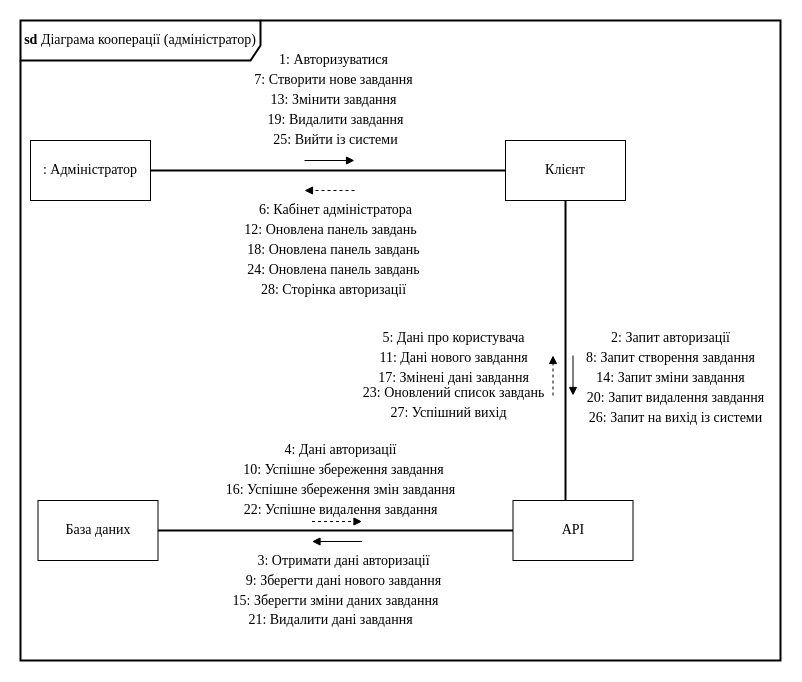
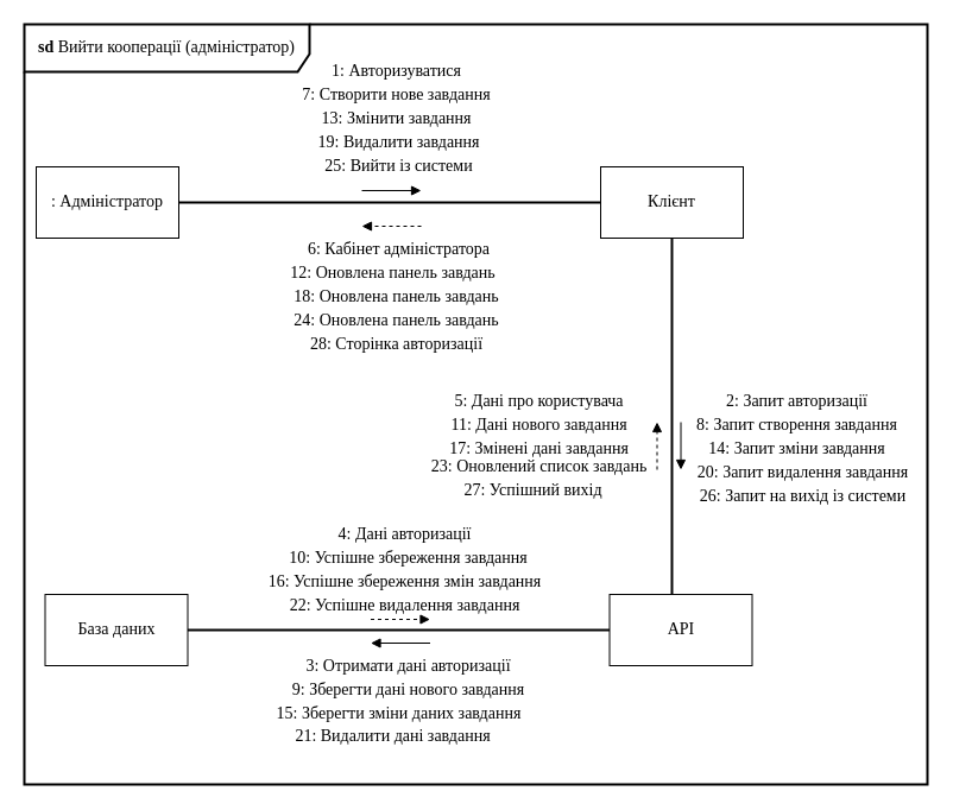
  <mxCell id="0" />
  <mxCell id="1" parent="0" />
  <mxCell id="2" value="&lt;font face=&quot;Times New Roman&quot; style=&quot;font-size: 14px&quot;&gt;: Адміністратор&lt;/font&gt;" style="rounded=0;whiteSpace=wrap;html=1;" vertex="1" parent="1"><mxGeometry x="30" y="140" width="120" height="60" as="geometry" /></mxCell>
  <mxCell id="3" value="&lt;font face=&quot;Times New Roman&quot; style=&quot;font-size: 14px&quot;&gt;Клієнт&lt;/font&gt;" style="rounded=0;whiteSpace=wrap;html=1;" vertex="1" parent="1"><mxGeometry x="505" y="140" width="120" height="60" as="geometry" /></mxCell>
  <mxCell id="4" value="" style="line;strokeWidth=2;fillColor=none;align=left;verticalAlign=middle;spacingTop=-1;spacingLeft=3;spacingRight=3;rotatable=0;labelPosition=right;points=[];portConstraint=eastwest;" vertex="1" parent="1"><mxGeometry x="150" y="166" width="355" height="8" as="geometry" /></mxCell>
  <mxCell id="5" value="" style="endArrow=block;html=1;rounded=0;endFill=1;" edge="1" parent="1"><mxGeometry width="50" height="50" relative="1" as="geometry"><mxPoint x="304" y="160" as="sourcePoint" /><mxPoint x="354" y="160" as="targetPoint" /></mxGeometry></mxCell>
  <mxCell id="6" value="&lt;font face=&quot;Times New Roman&quot; style=&quot;font-size: 14px&quot;&gt;1: Авторизуватися&lt;/font&gt;" style="text;html=1;align=center;verticalAlign=middle;resizable=0;points=[];autosize=1;strokeColor=none;fillColor=none;" vertex="1" parent="1"><mxGeometry x="272.5" y="50" width="120" height="20" as="geometry" /></mxCell>
  <mxCell id="7" value="&lt;font face=&quot;Times New Roman&quot; style=&quot;font-size: 14px&quot;&gt;API&lt;/font&gt;" style="rounded=0;whiteSpace=wrap;html=1;" vertex="1" parent="1"><mxGeometry x="512.5" y="500" width="120" height="60" as="geometry" /></mxCell>
  <mxCell id="8" value="&lt;font face=&quot;Times New Roman&quot;&gt;&lt;span style=&quot;font-size: 14px&quot;&gt;База даних&lt;/span&gt;&lt;/font&gt;" style="rounded=0;whiteSpace=wrap;html=1;" vertex="1" parent="1"><mxGeometry x="37.5" y="500" width="120" height="60" as="geometry" /></mxCell>
  <mxCell id="9" value="" style="line;strokeWidth=2;fillColor=none;align=left;verticalAlign=middle;spacingTop=-1;spacingLeft=3;spacingRight=3;rotatable=0;labelPosition=right;points=[];portConstraint=eastwest;" vertex="1" parent="1"><mxGeometry x="157.5" y="526" width="355" height="8" as="geometry" /></mxCell>
  <mxCell id="10" value="" style="line;strokeWidth=2;fillColor=none;align=left;verticalAlign=middle;spacingTop=-1;spacingLeft=3;spacingRight=3;rotatable=0;labelPosition=right;points=[];portConstraint=eastwest;direction=south;" vertex="1" parent="1"><mxGeometry x="561" y="200" width="8" height="300" as="geometry" /></mxCell>
  <mxCell id="11" value="" style="endArrow=block;html=1;rounded=0;endFill=1;" edge="1" parent="1"><mxGeometry width="50" height="50" relative="1" as="geometry"><mxPoint x="572.5" y="355" as="sourcePoint" /><mxPoint x="572.5" y="395" as="targetPoint" /></mxGeometry></mxCell>
  <mxCell id="12" value="" style="endArrow=block;html=1;rounded=0;endFill=1;" edge="1" parent="1"><mxGeometry width="50" height="50" relative="1" as="geometry"><mxPoint x="361.5" y="541" as="sourcePoint" /><mxPoint x="311.5" y="541" as="targetPoint" /></mxGeometry></mxCell>
  <mxCell id="13" value="" style="endArrow=block;dashed=1;endFill=1;endSize=6;html=1;rounded=0;" edge="1" parent="1"><mxGeometry width="160" relative="1" as="geometry"><mxPoint x="311.5" y="521" as="sourcePoint" /><mxPoint x="361.5" y="521" as="targetPoint" /></mxGeometry></mxCell>
  <mxCell id="14" value="" style="endArrow=block;dashed=1;endFill=1;endSize=6;html=1;rounded=0;" edge="1" parent="1"><mxGeometry width="160" relative="1" as="geometry"><mxPoint x="552.5" y="395" as="sourcePoint" /><mxPoint x="552.5" y="355" as="targetPoint" /></mxGeometry></mxCell>
  <mxCell id="15" value="" style="endArrow=block;dashed=1;endFill=1;endSize=6;html=1;rounded=0;" edge="1" parent="1"><mxGeometry width="160" relative="1" as="geometry"><mxPoint x="354" y="190" as="sourcePoint" /><mxPoint x="304" y="190" as="targetPoint" /></mxGeometry></mxCell>
  <mxCell id="16" value="&lt;font face=&quot;Times New Roman&quot; style=&quot;font-size: 14px&quot;&gt;2: Запит авторизації&lt;/font&gt;" style="text;html=1;align=center;verticalAlign=middle;resizable=0;points=[];autosize=1;strokeColor=none;fillColor=none;" vertex="1" parent="1"><mxGeometry x="605" y="327.5" width="130" height="20" as="geometry" /></mxCell>
  <mxCell id="17" value="&lt;font face=&quot;Times New Roman&quot; style=&quot;font-size: 14px&quot;&gt;3: Отримати дані авторизації&lt;/font&gt;" style="text;html=1;align=center;verticalAlign=middle;resizable=0;points=[];autosize=1;strokeColor=none;fillColor=none;" vertex="1" parent="1"><mxGeometry x="247.5" y="551" width="190" height="20" as="geometry" /></mxCell>
  <mxCell id="18" value="&lt;font face=&quot;Times New Roman&quot; style=&quot;font-size: 14px&quot;&gt;4: Дані авторизації&lt;/font&gt;" style="text;html=1;align=center;verticalAlign=middle;resizable=0;points=[];autosize=1;strokeColor=none;fillColor=none;" vertex="1" parent="1"><mxGeometry x="275" y="440" width="130" height="20" as="geometry" /></mxCell>
  <mxCell id="19" value="&lt;font face=&quot;Times New Roman&quot; style=&quot;font-size: 14px&quot;&gt;5: Дані про користувача&lt;/font&gt;" style="text;html=1;align=center;verticalAlign=middle;resizable=0;points=[];autosize=1;strokeColor=none;fillColor=none;" vertex="1" parent="1"><mxGeometry x="372.5" y="327.5" width="160" height="20" as="geometry" /></mxCell>
  <mxCell id="20" value="&lt;font face=&quot;Times New Roman&quot; style=&quot;font-size: 14px&quot;&gt;6: Кабінет адміністратора&lt;/font&gt;" style="text;html=1;align=center;verticalAlign=middle;resizable=0;points=[];autosize=1;strokeColor=none;fillColor=none;" vertex="1" parent="1"><mxGeometry x="250" y="200" width="170" height="20" as="geometry" /></mxCell>
  <mxCell id="21" value="&lt;font face=&quot;Times New Roman&quot; style=&quot;font-size: 14px&quot;&gt;7: Створити нове завдання&lt;/font&gt;" style="text;html=1;align=center;verticalAlign=middle;resizable=0;points=[];autosize=1;strokeColor=none;fillColor=none;" vertex="1" parent="1"><mxGeometry x="247.5" y="70" width="170" height="20" as="geometry" /></mxCell>
  <mxCell id="22" value="&lt;font face=&quot;Times New Roman&quot; style=&quot;font-size: 14px&quot;&gt;8: Запит створення завдання&lt;/font&gt;" style="text;html=1;align=center;verticalAlign=middle;resizable=0;points=[];autosize=1;strokeColor=none;fillColor=none;" vertex="1" parent="1"><mxGeometry x="580" y="347.5" width="180" height="20" as="geometry" /></mxCell>
  <mxCell id="23" value="&lt;font face=&quot;Times New Roman&quot; style=&quot;font-size: 14px&quot;&gt;9: Зберегти дані нового завдання&lt;/font&gt;" style="text;html=1;align=center;verticalAlign=middle;resizable=0;points=[];autosize=1;strokeColor=none;fillColor=none;" vertex="1" parent="1"><mxGeometry x="237.5" y="571" width="210" height="20" as="geometry" /></mxCell>
  <mxCell id="24" value="&lt;font face=&quot;Times New Roman&quot; style=&quot;font-size: 14px&quot;&gt;10: Успішне збереження завдання&lt;/font&gt;" style="text;html=1;align=center;verticalAlign=middle;resizable=0;points=[];autosize=1;strokeColor=none;fillColor=none;" vertex="1" parent="1"><mxGeometry x="232.5" y="460" width="220" height="20" as="geometry" /></mxCell>
  <mxCell id="25" value="&lt;font face=&quot;Times New Roman&quot; style=&quot;font-size: 14px&quot;&gt;11: Дані нового завдання&lt;/font&gt;" style="text;html=1;align=center;verticalAlign=middle;resizable=0;points=[];autosize=1;strokeColor=none;fillColor=none;" vertex="1" parent="1"><mxGeometry x="372.5" y="347.5" width="160" height="20" as="geometry" /></mxCell>
  <mxCell id="26" value="&lt;font face=&quot;Times New Roman&quot; style=&quot;font-size: 14px&quot;&gt;12: Оновлена панель завдань&lt;/font&gt;" style="text;html=1;align=center;verticalAlign=middle;resizable=0;points=[];autosize=1;strokeColor=none;fillColor=none;" vertex="1" parent="1"><mxGeometry x="235" y="220" width="190" height="20" as="geometry" /></mxCell>
  <mxCell id="27" value="&lt;font face=&quot;Times New Roman&quot; style=&quot;font-size: 14px&quot;&gt;13: Змінити завдання&lt;/font&gt;" style="text;html=1;align=center;verticalAlign=middle;resizable=0;points=[];autosize=1;strokeColor=none;fillColor=none;" vertex="1" parent="1"><mxGeometry x="262.5" y="90" width="140" height="20" as="geometry" /></mxCell>
  <mxCell id="28" value="&lt;font face=&quot;Times New Roman&quot; style=&quot;font-size: 14px&quot;&gt;14: Запит зміни завдання&lt;/font&gt;" style="text;html=1;align=center;verticalAlign=middle;resizable=0;points=[];autosize=1;strokeColor=none;fillColor=none;" vertex="1" parent="1"><mxGeometry x="590" y="367.5" width="160" height="20" as="geometry" /></mxCell>
  <mxCell id="29" value="&lt;font face=&quot;Times New Roman&quot; style=&quot;font-size: 14px&quot;&gt;15: Зберегти зміни даних завдання&lt;/font&gt;" style="text;html=1;align=center;verticalAlign=middle;resizable=0;points=[];autosize=1;strokeColor=none;fillColor=none;" vertex="1" parent="1"><mxGeometry x="225" y="591" width="220" height="20" as="geometry" /></mxCell>
  <mxCell id="30" value="&lt;font face=&quot;Times New Roman&quot; style=&quot;font-size: 14px&quot;&gt;16: Успішне збереження змін завдання&lt;/font&gt;" style="text;html=1;align=center;verticalAlign=middle;resizable=0;points=[];autosize=1;strokeColor=none;fillColor=none;" vertex="1" parent="1"><mxGeometry x="215" y="480" width="250" height="20" as="geometry" /></mxCell>
  <mxCell id="31" value="&lt;font face=&quot;Times New Roman&quot; style=&quot;font-size: 14px&quot;&gt;17: Змінені дані завдання&lt;/font&gt;" style="text;html=1;align=center;verticalAlign=middle;resizable=0;points=[];autosize=1;strokeColor=none;fillColor=none;" vertex="1" parent="1"><mxGeometry x="367.5" y="367.5" width="170" height="20" as="geometry" /></mxCell>
  <mxCell id="32" value="&lt;font face=&quot;Times New Roman&quot; style=&quot;font-size: 14px&quot;&gt;18:&amp;nbsp;&lt;/font&gt;&lt;span style=&quot;font-family: &amp;#34;times new roman&amp;#34; ; font-size: 14px&quot;&gt;Оновлена панель завдань&lt;/span&gt;" style="text;html=1;align=center;verticalAlign=middle;resizable=0;points=[];autosize=1;strokeColor=none;fillColor=none;" vertex="1" parent="1"><mxGeometry x="237.5" y="240" width="190" height="20" as="geometry" /></mxCell>
  <mxCell id="33" value="&lt;font face=&quot;Times New Roman&quot; style=&quot;font-size: 14px&quot;&gt;19:&amp;nbsp;&lt;/font&gt;&lt;span style=&quot;font-family: &amp;#34;times new roman&amp;#34; ; font-size: 14px&quot;&gt;Видалити завдання&lt;/span&gt;" style="text;html=1;align=center;verticalAlign=middle;resizable=0;points=[];autosize=1;strokeColor=none;fillColor=none;" vertex="1" parent="1"><mxGeometry x="260" y="110" width="150" height="20" as="geometry" /></mxCell>
  <mxCell id="34" value="&lt;font face=&quot;Times New Roman&quot; style=&quot;font-size: 14px&quot;&gt;20:&amp;nbsp;&lt;/font&gt;&lt;span style=&quot;font-family: &amp;#34;times new roman&amp;#34; ; font-size: 14px&quot;&gt;Запит видалення завдання&lt;/span&gt;" style="text;html=1;align=center;verticalAlign=middle;resizable=0;points=[];autosize=1;strokeColor=none;fillColor=none;" vertex="1" parent="1"><mxGeometry x="580" y="387.5" width="190" height="20" as="geometry" /></mxCell>
  <mxCell id="35" value="&lt;font face=&quot;Times New Roman&quot; style=&quot;font-size: 14px&quot;&gt;21:&amp;nbsp;&lt;/font&gt;&lt;span style=&quot;font-family: &amp;#34;times new roman&amp;#34; ; font-size: 14px&quot;&gt;Видалити дані завдання&lt;/span&gt;" style="text;html=1;align=center;verticalAlign=middle;resizable=0;points=[];autosize=1;strokeColor=none;fillColor=none;" vertex="1" parent="1"><mxGeometry x="240" y="610" width="180" height="20" as="geometry" /></mxCell>
  <mxCell id="36" value="&lt;font face=&quot;Times New Roman&quot; style=&quot;font-size: 14px&quot;&gt;22:&amp;nbsp;&lt;/font&gt;&lt;span style=&quot;font-family: &amp;#34;times new roman&amp;#34; ; font-size: 14px&quot;&gt;Успішне видалення завдання&lt;/span&gt;" style="text;html=1;align=center;verticalAlign=middle;resizable=0;points=[];autosize=1;strokeColor=none;fillColor=none;" vertex="1" parent="1"><mxGeometry x="235" y="500" width="210" height="20" as="geometry" /></mxCell>
  <mxCell id="37" value="&lt;font face=&quot;Times New Roman&quot; style=&quot;font-size: 14px&quot;&gt;23: &lt;/font&gt;&lt;font style=&quot;font-size: 14px&quot; face=&quot;times new roman&quot;&gt;Оновлений список завдань&lt;/font&gt;" style="text;html=1;align=center;verticalAlign=middle;resizable=0;points=[];autosize=1;strokeColor=none;fillColor=none;" vertex="1" parent="1"><mxGeometry x="352.5" y="382.5" width="200" height="20" as="geometry" /></mxCell>
  <mxCell id="38" value="&lt;font face=&quot;Times New Roman&quot; style=&quot;font-size: 14px&quot;&gt;24:&amp;nbsp;&lt;/font&gt;&lt;span style=&quot;font-family: &amp;#34;times new roman&amp;#34; ; font-size: 14px&quot;&gt;Оновлена панель завдань&lt;/span&gt;" style="text;html=1;align=center;verticalAlign=middle;resizable=0;points=[];autosize=1;strokeColor=none;fillColor=none;" vertex="1" parent="1"><mxGeometry x="237.5" y="260" width="190" height="20" as="geometry" /></mxCell>
  <mxCell id="39" value="&lt;font face=&quot;Times New Roman&quot; style=&quot;font-size: 14px&quot;&gt;25:&amp;nbsp;&lt;/font&gt;&lt;span style=&quot;font-family: &amp;#34;times new roman&amp;#34; ; font-size: 14px&quot;&gt;Вийти із системи&lt;/span&gt;" style="text;html=1;align=center;verticalAlign=middle;resizable=0;points=[];autosize=1;strokeColor=none;fillColor=none;" vertex="1" parent="1"><mxGeometry x="265" y="130" width="140" height="20" as="geometry" /></mxCell>
  <mxCell id="40" value="&lt;font face=&quot;Times New Roman&quot; style=&quot;font-size: 14px&quot;&gt;26:&amp;nbsp;&lt;/font&gt;&lt;span style=&quot;font-family: &amp;#34;times new roman&amp;#34; ; font-size: 14px&quot;&gt;Запит на вихід із системи&lt;/span&gt;" style="text;html=1;align=center;verticalAlign=middle;resizable=0;points=[];autosize=1;strokeColor=none;fillColor=none;" vertex="1" parent="1"><mxGeometry x="580" y="407.5" width="190" height="20" as="geometry" /></mxCell>
  <mxCell id="41" value="&lt;font face=&quot;Times New Roman&quot; style=&quot;font-size: 14px&quot;&gt;27:&amp;nbsp;&lt;/font&gt;&lt;span style=&quot;font-family: &amp;#34;times new roman&amp;#34; ; font-size: 14px&quot;&gt;Успішний вихід&lt;/span&gt;" style="text;html=1;align=center;verticalAlign=middle;resizable=0;points=[];autosize=1;strokeColor=none;fillColor=none;" vertex="1" parent="1"><mxGeometry x="382.5" y="402.5" width="130" height="20" as="geometry" /></mxCell>
  <mxCell id="42" value="&lt;font face=&quot;Times New Roman&quot; style=&quot;font-size: 14px&quot;&gt;28:&amp;nbsp;&lt;/font&gt;&lt;span style=&quot;font-family: &amp;#34;times new roman&amp;#34; ; font-size: 14px&quot;&gt;Сторінка авторизації&lt;/span&gt;" style="text;html=1;align=center;verticalAlign=middle;resizable=0;points=[];autosize=1;strokeColor=none;fillColor=none;" vertex="1" parent="1"><mxGeometry x="252.5" y="280" width="160" height="20" as="geometry" /></mxCell>
- <mxCell id="43" value="&lt;font face=&quot;Times New Roman&quot; style=&quot;font-size: 14px&quot;&gt;&lt;b&gt;sd &lt;/b&gt;Діаграма кооперації (адміністратор)&lt;/font&gt;" style="shape=umlFrame;whiteSpace=wrap;html=1;strokeWidth=2;width=240;height=40;" vertex="1" parent="1"><mxGeometry x="20" y="20" width="760" height="640" as="geometry" /></mxCell>
+ <mxCell id="43" value="&lt;font face=&quot;Times New Roman&quot; style=&quot;font-size: 14px&quot;&gt;&lt;b&gt;sd &lt;/b&gt;Вийти кооперації (адміністратор)&lt;/font&gt;" style="shape=umlFrame;whiteSpace=wrap;html=1;strokeWidth=2;width=240;height=40;" vertex="1" parent="1"><mxGeometry x="20" y="20" width="760" height="640" as="geometry" /></mxCell>
